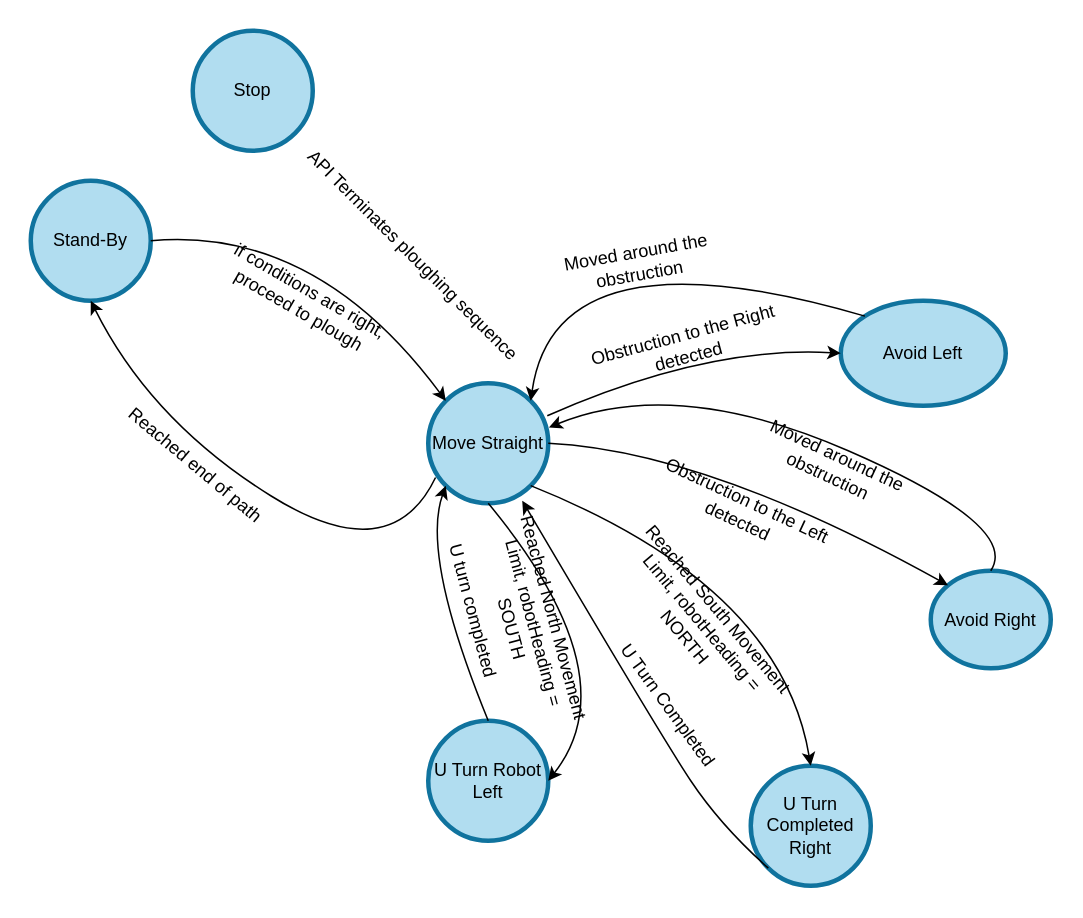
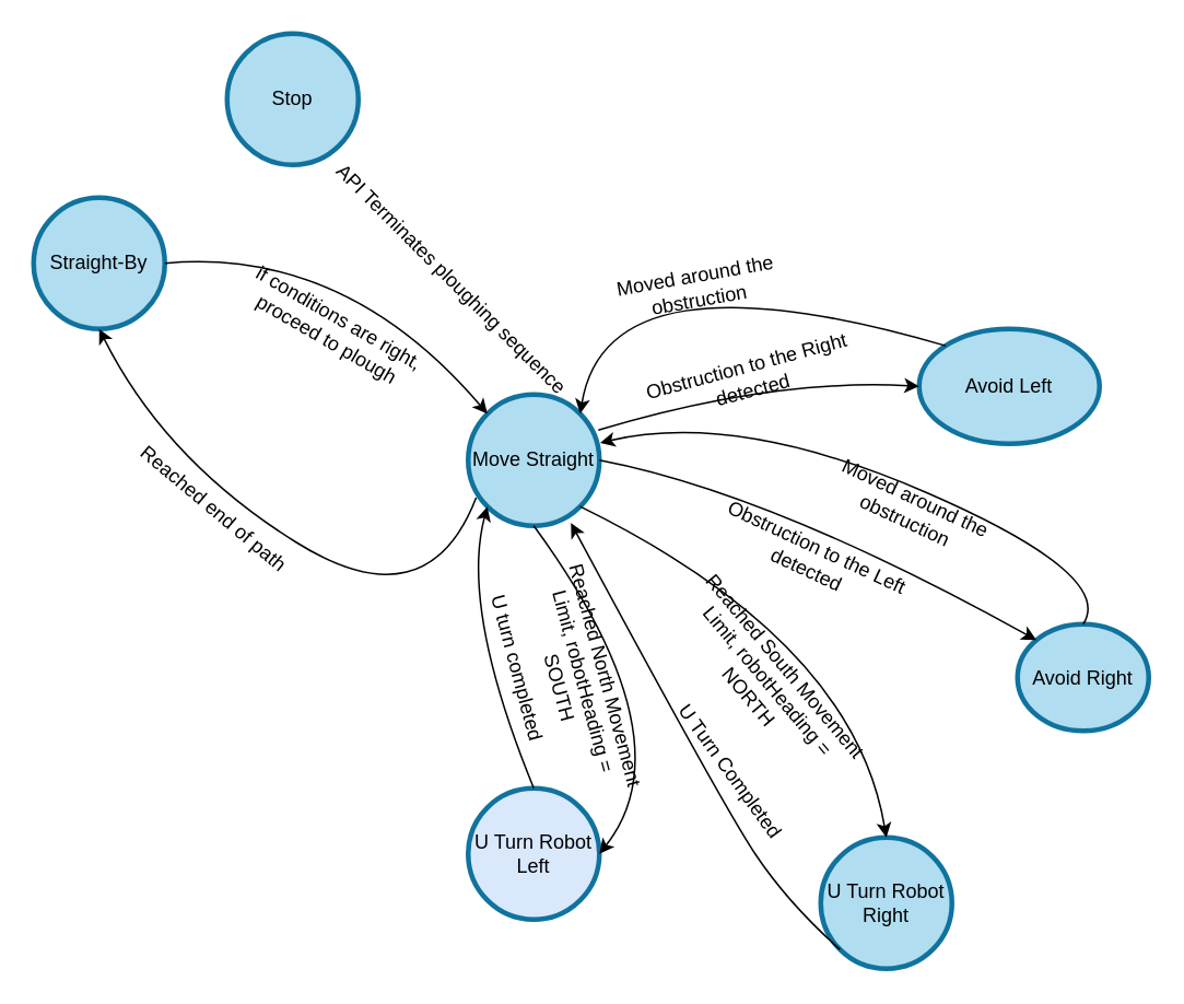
  <mxCell id="0" />
  <mxCell id="1" parent="0" />
- <mxCell id="2" value="Stand-By" style="ellipse;whiteSpace=wrap;html=1;aspect=fixed;strokeWidth=3;fillColor=#b1ddf0;strokeColor=#10739e;" parent="1" vertex="1"><mxGeometry x="20" y="120" width="80" height="80" as="geometry" /></mxCell>
- <mxCell id="3" value="Move Straight" style="ellipse;whiteSpace=wrap;html=1;aspect=fixed;strokeWidth=3;fillColor=#b1ddf0;strokeColor=#10739e;" parent="1" vertex="1"><mxGeometry x="285" y="255" width="80" height="80" as="geometry" /></mxCell>
+ <mxCell id="2" value="Straight-By" style="ellipse;whiteSpace=wrap;html=1;aspect=fixed;strokeWidth=3;fillColor=#b1ddf0;strokeColor=#10739e;" parent="1" vertex="1"><mxGeometry x="20" y="120" width="80" height="80" as="geometry" /></mxCell>
+ <mxCell id="3" value="Move Straight" style="ellipse;whiteSpace=wrap;html=1;aspect=fixed;strokeWidth=3;fillColor=#b1ddf0;strokeColor=#10739e;" parent="1" vertex="1"><mxGeometry x="285" y="240" width="80" height="80" as="geometry" /></mxCell>
  <mxCell id="4" value="Avoid Left" style="ellipse;whiteSpace=wrap;html=1;aspect=fixed;strokeWidth=3;fillColor=#b1ddf0;strokeColor=#10739e;" parent="1" vertex="1"><mxGeometry x="560" y="200" width="110" height="70" as="geometry" /></mxCell>
  <mxCell id="5" value="Avoid Right" style="ellipse;whiteSpace=wrap;html=1;aspect=fixed;strokeWidth=3;fillColor=#b1ddf0;strokeColor=#10739e;" parent="1" vertex="1"><mxGeometry x="620" y="380" width="80" height="65" as="geometry" /></mxCell>
- <mxCell id="6" value="U Turn Completed Right" style="ellipse;whiteSpace=wrap;html=1;aspect=fixed;strokeWidth=3;fillColor=#b1ddf0;strokeColor=#10739e;" parent="1" vertex="1"><mxGeometry x="500" y="510" width="80" height="80" as="geometry" /></mxCell>
+ <mxCell id="6" value="U Turn Robot Right" style="ellipse;whiteSpace=wrap;html=1;aspect=fixed;strokeWidth=3;fillColor=#b1ddf0;strokeColor=#10739e;" parent="1" vertex="1"><mxGeometry x="500" y="510" width="80" height="80" as="geometry" /></mxCell>
  <mxCell id="7" value="" style="curved=1;endArrow=classic;html=1;exitX=1;exitY=0.5;exitDx=0;exitDy=0;entryX=0;entryY=0;entryDx=0;entryDy=0;" parent="1" source="2" target="3" edge="1"><mxGeometry width="50" height="50" relative="1" as="geometry"><mxPoint x="210" y="200" as="sourcePoint" /><mxPoint x="260" y="150" as="targetPoint" /><Array as="points"><mxPoint x="210" y="150" /></Array></mxGeometry></mxCell>
- <mxCell id="8" value="U Turn Robot Left" style="ellipse;whiteSpace=wrap;html=1;aspect=fixed;strokeWidth=3;fillColor=#b1ddf0;strokeColor=#10739e;" parent="1" vertex="1"><mxGeometry x="285" y="480" width="80" height="80" as="geometry" /></mxCell>
+ <mxCell id="8" value="U Turn Robot Left" style="ellipse;whiteSpace=wrap;html=1;aspect=fixed;strokeWidth=3;fillColor=#dae8fc;strokeColor=#10739e;" parent="1" vertex="1"><mxGeometry x="285" y="480" width="80" height="80" as="geometry" /></mxCell>
  <mxCell id="9" value="" style="curved=1;endArrow=classic;html=1;exitX=1;exitY=1;exitDx=0;exitDy=0;entryX=0.5;entryY=0;entryDx=0;entryDy=0;" parent="1" source="3" target="6" edge="1"><mxGeometry width="50" height="50" relative="1" as="geometry"><mxPoint x="210" y="390" as="sourcePoint" /><mxPoint x="260" y="340" as="targetPoint" /><Array as="points"><mxPoint x="520" y="390" /></Array></mxGeometry></mxCell>
  <mxCell id="10" value="" style="curved=1;endArrow=classic;html=1;exitX=1;exitY=0.5;exitDx=0;exitDy=0;entryX=0;entryY=0;entryDx=0;entryDy=0;" parent="1" source="3" target="5" edge="1"><mxGeometry width="50" height="50" relative="1" as="geometry"><mxPoint x="460" y="350" as="sourcePoint" /><mxPoint x="510" y="300" as="targetPoint" /><Array as="points"><mxPoint x="470" y="300" /></Array></mxGeometry></mxCell>
  <mxCell id="11" value="" style="curved=1;endArrow=classic;html=1;exitX=0.5;exitY=0;exitDx=0;exitDy=0;entryX=1.006;entryY=0.368;entryDx=0;entryDy=0;entryPerimeter=0;" parent="1" source="5" target="3" edge="1"><mxGeometry width="50" height="50" relative="1" as="geometry"><mxPoint x="690" y="330" as="sourcePoint" /><mxPoint x="740" y="280" as="targetPoint" /><Array as="points"><mxPoint x="680" y="350" /><mxPoint x="450" y="250" /></Array></mxGeometry></mxCell>
  <mxCell id="12" value="" style="curved=1;endArrow=classic;html=1;exitX=0;exitY=0;exitDx=0;exitDy=0;entryX=1;entryY=0;entryDx=0;entryDy=0;" parent="1" source="4" target="3" edge="1"><mxGeometry width="50" height="50" relative="1" as="geometry"><mxPoint x="370" y="200" as="sourcePoint" /><mxPoint x="350" y="120" as="targetPoint" /><Array as="points"><mxPoint x="370" y="150" /></Array></mxGeometry></mxCell>
  <mxCell id="13" value="if conditions are right, proceed to plough" style="text;html=1;strokeColor=none;fillColor=none;align=center;verticalAlign=middle;whiteSpace=wrap;rounded=0;rotation=30;" parent="1" vertex="1"><mxGeometry x="138" y="190" width="130" height="20" as="geometry" /></mxCell>
  <mxCell id="14" value="Obstruction to the Left detected" style="text;html=1;strokeColor=none;fillColor=none;align=center;verticalAlign=middle;whiteSpace=wrap;rounded=0;rotation=25;" parent="1" vertex="1"><mxGeometry x="430" y="330" width="130" height="20" as="geometry" /></mxCell>
  <mxCell id="15" value="Reached South Movement Limit, robotHeading = NORTH" style="text;html=1;strokeColor=none;fillColor=none;align=center;verticalAlign=middle;whiteSpace=wrap;rounded=0;rotation=50;" parent="1" vertex="1"><mxGeometry x="390" y="405.32" width="155" height="20" as="geometry" /></mxCell>
  <mxCell id="16" value="" style="curved=1;endArrow=classic;html=1;exitX=0;exitY=1;exitDx=0;exitDy=0;entryX=0.783;entryY=0.979;entryDx=0;entryDy=0;entryPerimeter=0;" parent="1" source="6" target="3" edge="1"><mxGeometry width="50" height="50" relative="1" as="geometry"><mxPoint x="380" y="610" as="sourcePoint" /><mxPoint x="430" y="560" as="targetPoint" /><Array as="points"><mxPoint x="480" y="550" /><mxPoint x="440" y="490" /></Array></mxGeometry></mxCell>
  <mxCell id="17" value="" style="curved=1;endArrow=classic;html=1;exitX=0.5;exitY=0;exitDx=0;exitDy=0;entryX=0;entryY=1;entryDx=0;entryDy=0;" parent="1" source="8" target="3" edge="1"><mxGeometry width="50" height="50" relative="1" as="geometry"><mxPoint x="270" y="410" as="sourcePoint" /><mxPoint x="320" y="360" as="targetPoint" /><Array as="points"><mxPoint x="280" y="370" /></Array></mxGeometry></mxCell>
  <mxCell id="18" value="U Turn Completed" style="text;html=1;strokeColor=none;fillColor=none;align=center;verticalAlign=middle;whiteSpace=wrap;rounded=0;rotation=54;" parent="1" vertex="1"><mxGeometry x="368" y="460" width="154" height="20" as="geometry" /></mxCell>
  <mxCell id="19" value="U turn completed" style="text;html=1;strokeColor=none;fillColor=none;align=center;verticalAlign=middle;whiteSpace=wrap;rounded=0;rotation=75;" parent="1" vertex="1"><mxGeometry x="230" y="397" width="170" height="20" as="geometry" /></mxCell>
  <mxCell id="20" value="API Terminates ploughing sequence" style="text;html=1;strokeColor=none;fillColor=none;align=center;verticalAlign=middle;whiteSpace=wrap;rounded=0;rotation=45;" parent="1" vertex="1"><mxGeometry x="160" y="160" width="230" height="20" as="geometry" /></mxCell>
  <mxCell id="21" value="" style="curved=1;endArrow=classic;html=1;exitX=0.5;exitY=1;exitDx=0;exitDy=0;entryX=1;entryY=0.5;entryDx=0;entryDy=0;" parent="1" source="3" target="8" edge="1"><mxGeometry width="50" height="50" relative="1" as="geometry"><mxPoint x="210" y="300" as="sourcePoint" /><mxPoint x="130" y="300" as="targetPoint" /><Array as="points"><mxPoint x="420" y="450" /></Array></mxGeometry></mxCell>
  <mxCell id="22" value="Reached North Movement Limit, robotHeading = SOUTH" style="text;html=1;strokeColor=none;fillColor=none;align=center;verticalAlign=middle;whiteSpace=wrap;rounded=0;rotation=75;" parent="1" vertex="1"><mxGeometry x="280" y="405.32" width="150" height="20" as="geometry" /></mxCell>
  <mxCell id="23" value="" style="curved=1;endArrow=classic;html=1;exitX=0.061;exitY=0.785;exitDx=0;exitDy=0;exitPerimeter=0;entryX=0.5;entryY=1;entryDx=0;entryDy=0;" parent="1" source="3" target="2" edge="1"><mxGeometry width="50" height="50" relative="1" as="geometry"><mxPoint x="100" y="430" as="sourcePoint" /><mxPoint x="185.44" y="463.92" as="targetPoint" /><Array as="points"><mxPoint x="260" y="380" /><mxPoint x="100" y="280" /></Array></mxGeometry></mxCell>
  <mxCell id="24" value="Reached end of path" style="text;html=1;strokeColor=none;fillColor=none;align=center;verticalAlign=middle;whiteSpace=wrap;rounded=0;rotation=40;" parent="1" vertex="1"><mxGeometry x="60" y="300" width="140" height="20" as="geometry" /></mxCell>
  <mxCell id="25" value="Moved around the obstruction" style="text;html=1;strokeColor=none;fillColor=none;align=center;verticalAlign=middle;whiteSpace=wrap;rounded=0;rotation=25;" vertex="1" parent="1"><mxGeometry x="490" y="300" width="130" height="20" as="geometry" /></mxCell>
- <mxCell id="26" value="Stop" style="ellipse;whiteSpace=wrap;html=1;aspect=fixed;strokeWidth=3;fillColor=#b1ddf0;strokeColor=#10739e;" vertex="1" parent="1"><mxGeometry x="128" y="20" width="80" height="80" as="geometry" /></mxCell>
+ <mxCell id="26" value="Stop" style="ellipse;whiteSpace=wrap;html=1;aspect=fixed;strokeWidth=3;fillColor=#b1ddf0;strokeColor=#10739e;" vertex="1" parent="1"><mxGeometry x="138" y="20" width="80" height="80" as="geometry" /></mxCell>
  <mxCell id="27" value="" style="curved=1;endArrow=classic;html=1;exitX=0.992;exitY=0.271;exitDx=0;exitDy=0;entryX=0;entryY=0.5;entryDx=0;entryDy=0;exitPerimeter=0;" edge="1" parent="1" source="3" target="4"><mxGeometry width="50" height="50" relative="1" as="geometry"><mxPoint x="375" y="290" as="sourcePoint" /><mxPoint x="641.716" y="401.716" as="targetPoint" /><Array as="points"><mxPoint x="470" y="230" /></Array></mxGeometry></mxCell>
  <mxCell id="28" value="Obstruction to the Right detected" style="text;html=1;strokeColor=none;fillColor=none;align=center;verticalAlign=middle;whiteSpace=wrap;rounded=0;rotation=-15;" vertex="1" parent="1"><mxGeometry x="392" y="220" width="130" height="20" as="geometry" /></mxCell>
  <mxCell id="29" value="Moved around the obstruction" style="text;html=1;strokeColor=none;fillColor=none;align=center;verticalAlign=middle;whiteSpace=wrap;rounded=0;rotation=-10;" vertex="1" parent="1"><mxGeometry x="360" y="165" width="130" height="20" as="geometry" /></mxCell>
